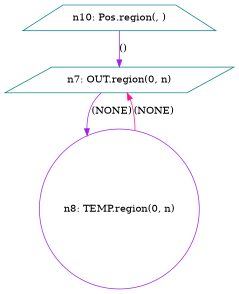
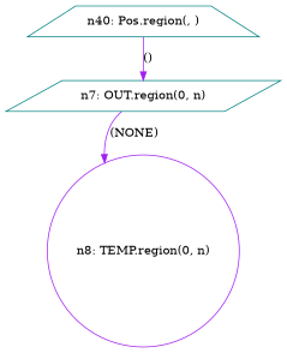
  digraph {
    node [color=teal]
    edge [color=purple]
    n1 [label="n7: OUT.region(0, n)" shape=parallelogram]
    n2 [color=purple label="n8: TEMP.region(0, n)" shape=circle]
-   n3 [label="n10: Pos.region(, )" shape=trapezium]
+   n3 [label="n40: Pos.region(, )" shape=trapezium]
    n1 -> n2 [label="(NONE)"]
-   n2 -> n1 [color=deeppink label="(NONE)"]
    n3 -> n1 [label="()"]
  }
